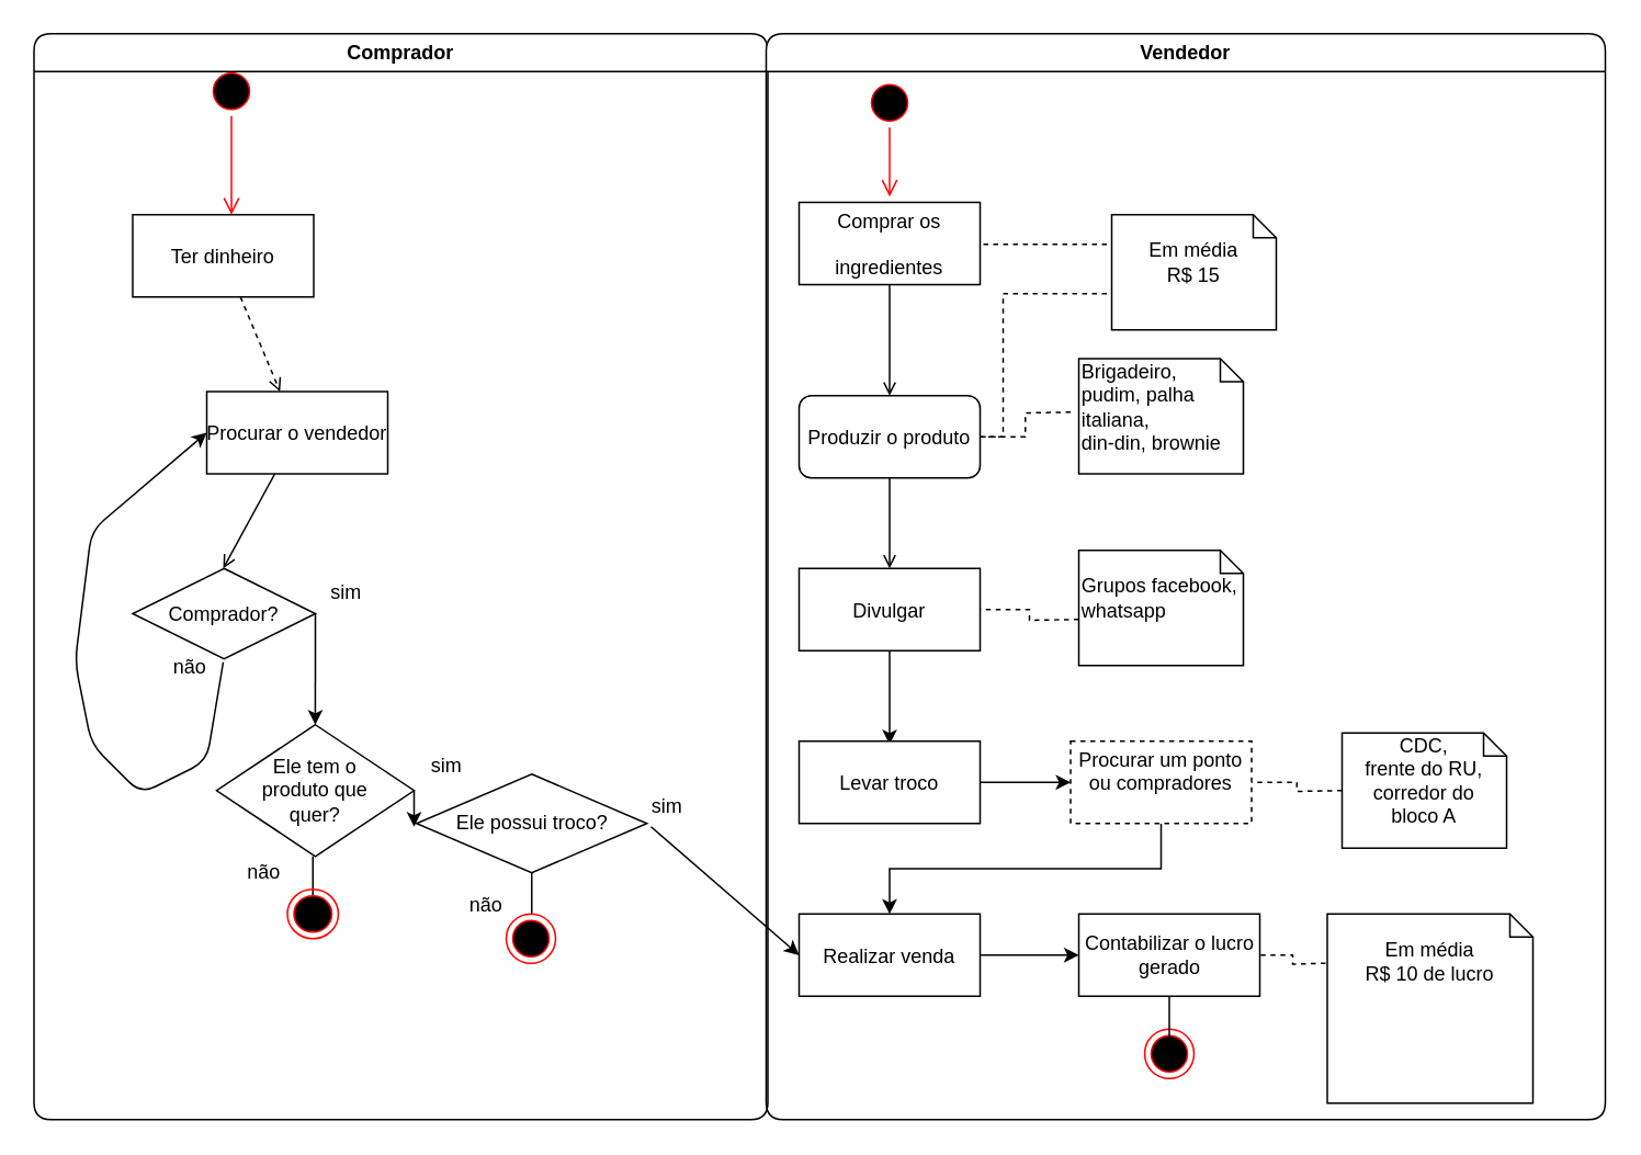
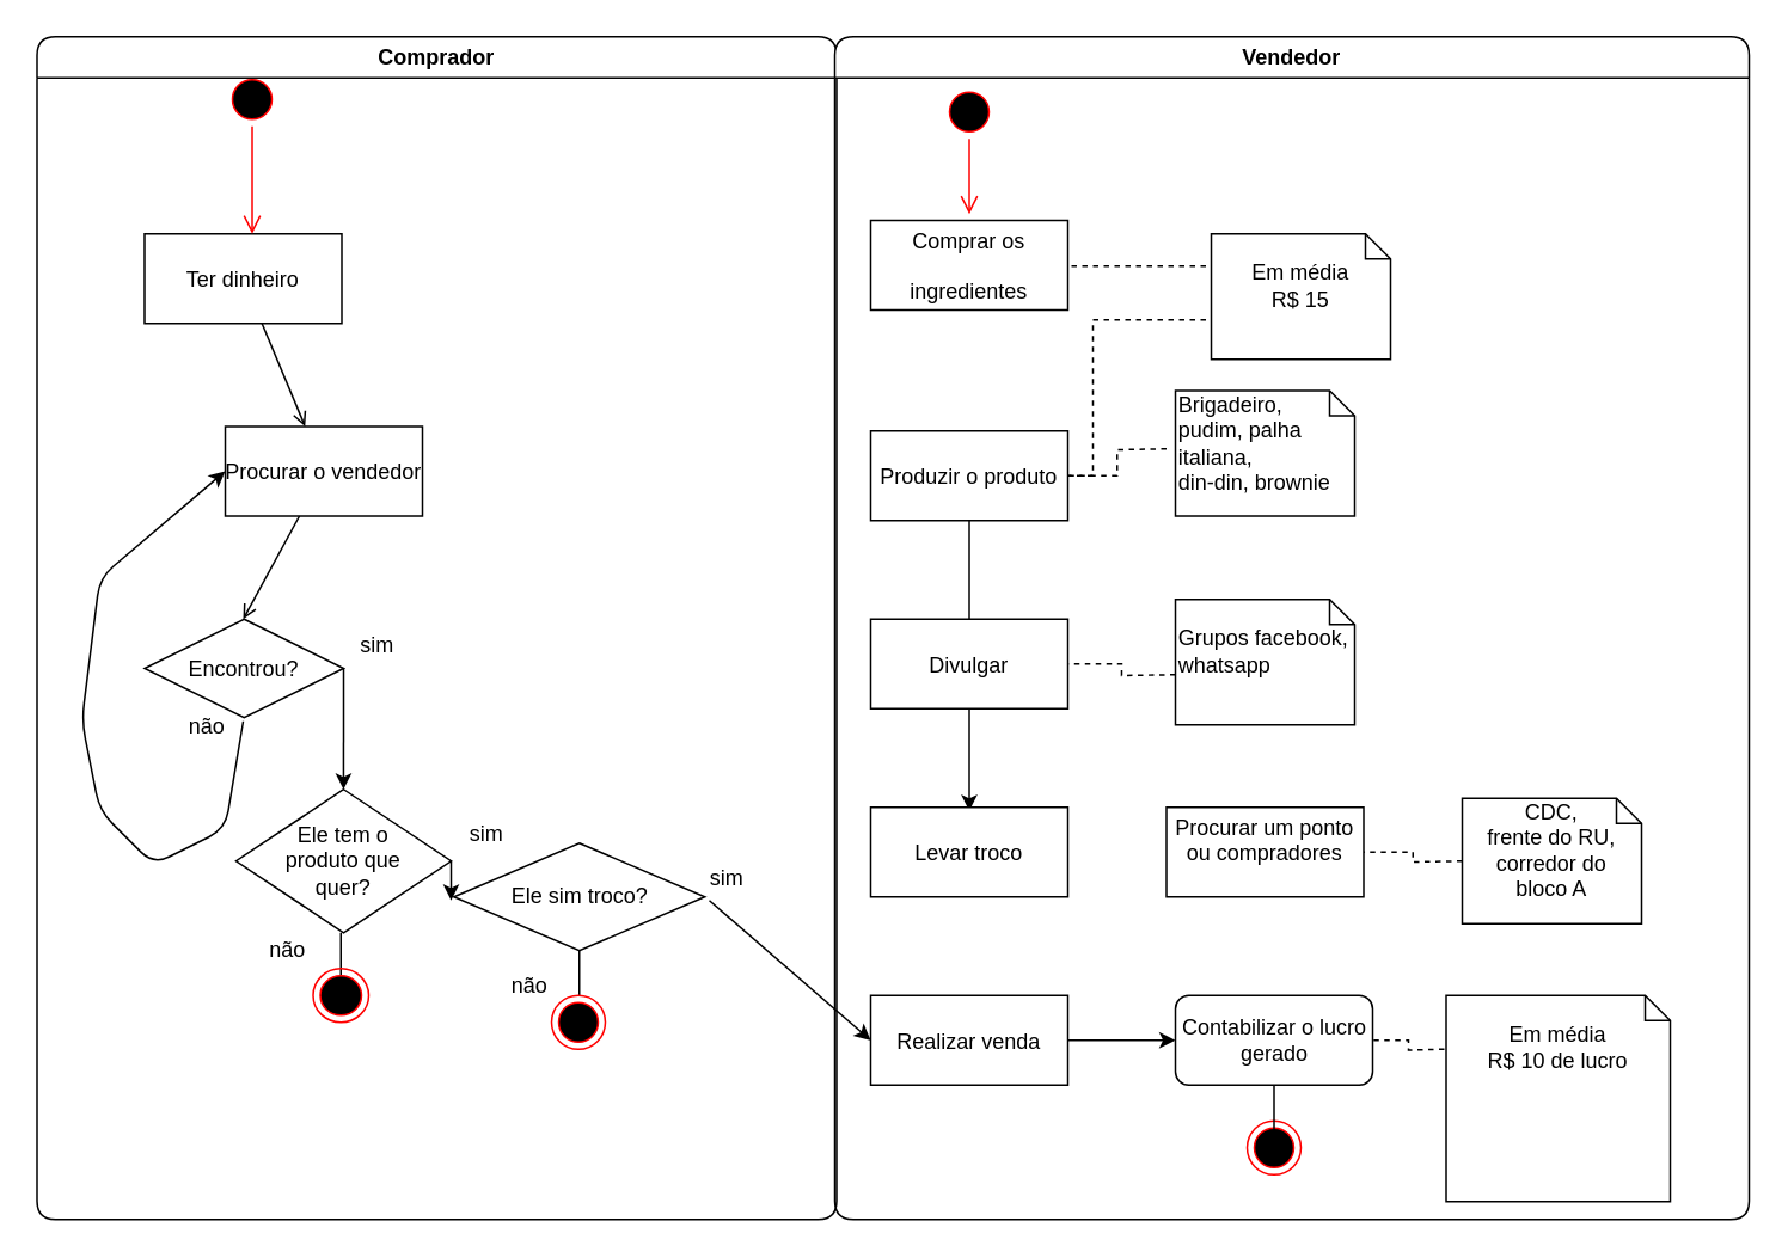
  <mxCell id="0" />
  <mxCell id="1" parent="0" />
  <mxCell id="2" value="Comprador" style="swimlane;whiteSpace=wrap;rounded=1;" parent="1" vertex="1"><mxGeometry x="20" y="20" width="446" height="660" as="geometry" /></mxCell>
  <mxCell id="3" value="Ter dinheiro" style="" parent="2" vertex="1"><mxGeometry x="60" y="110" width="110" height="50" as="geometry" /></mxCell>
  <mxCell id="4" value="Procurar o vendedor" style="" parent="2" vertex="1"><mxGeometry x="105" y="217.5" width="110" height="50" as="geometry" /></mxCell>
- <mxCell id="5" value="" style="endArrow=open;strokeColor=#000000;endFill=1;rounded=0;dashed=1;" parent="2" source="3" target="4" edge="1"><mxGeometry relative="1" as="geometry" /></mxCell>
+ <mxCell id="5" value="" style="endArrow=open;strokeColor=#000000;endFill=1;rounded=0" parent="2" source="3" target="4" edge="1"><mxGeometry relative="1" as="geometry" /></mxCell>
  <mxCell id="6" value="" style="endArrow=open;strokeColor=#000000;endFill=1;rounded=0" parent="2" source="4" edge="1"><mxGeometry relative="1" as="geometry"><mxPoint x="115" y="325" as="targetPoint" /></mxGeometry></mxCell>
- <mxCell id="7" value="Comprador?" style="rhombus;whiteSpace=wrap;html=1;" parent="2" vertex="1"><mxGeometry x="60" y="325" width="111" height="55" as="geometry" /></mxCell>
+ <mxCell id="7" value="Encontrou?" style="rhombus;whiteSpace=wrap;html=1;" parent="2" vertex="1"><mxGeometry x="60" y="325" width="111" height="55" as="geometry" /></mxCell>
  <mxCell id="8" value="&lt;div&gt;sim&lt;/div&gt;" style="text;html=1;strokeColor=none;fillColor=none;align=center;verticalAlign=middle;whiteSpace=wrap;rounded=0;" parent="2" vertex="1"><mxGeometry x="170" y="330" width="40" height="20" as="geometry" /></mxCell>
  <mxCell id="9" value="&lt;div&gt;não&lt;br&gt;&lt;/div&gt;" style="text;html=1;strokeColor=none;fillColor=none;align=center;verticalAlign=middle;whiteSpace=wrap;rounded=0;" parent="2" vertex="1"><mxGeometry x="75" y="375" width="40" height="20" as="geometry" /></mxCell>
  <mxCell id="10" value="" style="endArrow=classic;html=1;exitX=1;exitY=0.5;exitDx=0;exitDy=0;entryX=0.027;entryY=0;entryDx=0;entryDy=0;entryPerimeter=0;" parent="2" source="7" edge="1"><mxGeometry width="50" height="50" relative="1" as="geometry"><mxPoint x="170" y="365" as="sourcePoint" /><mxPoint x="170.97" y="420" as="targetPoint" /></mxGeometry></mxCell>
- <mxCell id="11" value="Ele possui troco?" style="rhombus;whiteSpace=wrap;html=1;" parent="2" vertex="1"><mxGeometry x="232.5" y="450" width="140" height="60" as="geometry" /></mxCell>
+ <mxCell id="11" value="Ele sim troco?" style="rhombus;whiteSpace=wrap;html=1;" parent="2" vertex="1"><mxGeometry x="232.5" y="450" width="140" height="60" as="geometry" /></mxCell>
  <mxCell id="12" value="sim" style="text;html=1;strokeColor=none;fillColor=none;align=center;verticalAlign=middle;whiteSpace=wrap;rounded=0;" parent="2" vertex="1"><mxGeometry x="365" y="460" width="40" height="20" as="geometry" /></mxCell>
  <mxCell id="13" value="&lt;div&gt;não&lt;br&gt;&lt;/div&gt;" style="text;html=1;strokeColor=none;fillColor=none;align=center;verticalAlign=middle;whiteSpace=wrap;rounded=0;" parent="2" vertex="1"><mxGeometry x="255" y="520" width="40" height="20" as="geometry" /></mxCell>
  <mxCell id="14" value="" style="endArrow=none;html=1;entryX=0.5;entryY=1;entryDx=0;entryDy=0;exitX=0.5;exitY=0;exitDx=0;exitDy=0;" parent="2" target="11" edge="1"><mxGeometry width="50" height="50" relative="1" as="geometry"><mxPoint x="302.5" y="535" as="sourcePoint" /><mxPoint x="165" y="492" as="targetPoint" /></mxGeometry></mxCell>
  <mxCell id="15" value="&lt;div&gt;Ele tem o &lt;br&gt;&lt;/div&gt;&lt;div&gt;produto que &lt;br&gt;&lt;/div&gt;&lt;div&gt;quer?&lt;/div&gt;" style="rhombus;whiteSpace=wrap;html=1;" parent="2" vertex="1"><mxGeometry x="111" y="420" width="120" height="80" as="geometry" /></mxCell>
  <mxCell id="16" value="sim" style="text;html=1;strokeColor=none;fillColor=none;align=center;verticalAlign=middle;whiteSpace=wrap;rounded=0;" parent="2" vertex="1"><mxGeometry x="231" y="435" width="40" height="20" as="geometry" /></mxCell>
  <mxCell id="17" value="" style="endArrow=classic;html=1;exitX=1;exitY=0.5;exitDx=0;exitDy=0;" parent="2" source="15" edge="1"><mxGeometry width="50" height="50" relative="1" as="geometry"><mxPoint x="217.5" y="454" as="sourcePoint" /><mxPoint x="231" y="482" as="targetPoint" /></mxGeometry></mxCell>
  <mxCell id="18" value="&lt;div&gt;não&lt;br&gt;&lt;/div&gt;" style="text;html=1;strokeColor=none;fillColor=none;align=center;verticalAlign=middle;whiteSpace=wrap;rounded=0;" parent="2" vertex="1"><mxGeometry x="120" y="500" width="40" height="20" as="geometry" /></mxCell>
  <mxCell id="19" value="" style="endArrow=none;html=1;entryX=0.5;entryY=1;entryDx=0;entryDy=0;exitX=0.5;exitY=0;exitDx=0;exitDy=0;" parent="2" edge="1"><mxGeometry width="50" height="50" relative="1" as="geometry"><mxPoint x="169.5" y="525" as="sourcePoint" /><mxPoint x="169.5" y="500" as="targetPoint" /></mxGeometry></mxCell>
  <mxCell id="20" value="" style="endArrow=classic;html=1;entryX=0;entryY=0.5;entryDx=0;entryDy=0;" parent="2" target="36" edge="1"><mxGeometry width="50" height="50" relative="1" as="geometry"><mxPoint x="375" y="482" as="sourcePoint" /><mxPoint x="435" y="495" as="targetPoint" /></mxGeometry></mxCell>
  <mxCell id="21" value="" style="endArrow=classic;html=1;entryX=0;entryY=0.5;entryDx=0;entryDy=0;jumpStyle=none;" parent="2" target="4" edge="1"><mxGeometry width="50" height="50" relative="1" as="geometry"><mxPoint x="115" y="382" as="sourcePoint" /><mxPoint x="35" y="251" as="targetPoint" /><Array as="points"><mxPoint x="105" y="442" /><mxPoint x="65" y="462" /><mxPoint x="35" y="432" /><mxPoint x="25" y="382" /><mxPoint x="35" y="302" /></Array></mxGeometry></mxCell>
  <mxCell id="22" value="" style="ellipse;html=1;shape=endState;fillColor=#000000;strokeColor=#ff0000;" parent="2" vertex="1"><mxGeometry x="154" y="520" width="31" height="30" as="geometry" /></mxCell>
  <mxCell id="23" value="" style="ellipse;html=1;shape=endState;fillColor=#000000;strokeColor=#ff0000;" parent="2" vertex="1"><mxGeometry x="287" y="535" width="30" height="30" as="geometry" /></mxCell>
  <mxCell id="24" value="" style="ellipse;html=1;shape=startState;fillColor=#000000;strokeColor=#ff0000;" parent="2" vertex="1"><mxGeometry x="105" y="20" width="30" height="30" as="geometry" /></mxCell>
  <mxCell id="25" value="" style="edgeStyle=orthogonalEdgeStyle;html=1;verticalAlign=bottom;endArrow=open;endSize=8;strokeColor=#ff0000;" parent="2" source="24" edge="1"><mxGeometry relative="1" as="geometry"><mxPoint x="120" y="110" as="targetPoint" /></mxGeometry></mxCell>
  <mxCell id="26" value="Vendedor" style="swimlane;whiteSpace=wrap;rounded=1;" parent="1" vertex="1"><mxGeometry x="465" y="20" width="510" height="660" as="geometry" /></mxCell>
  <mxCell id="27" value="Comprar os &#10;&#10;ingredientes" style="strokeColor=#000000;" parent="26" vertex="1"><mxGeometry x="20" y="102.5" width="110" height="50" as="geometry" /></mxCell>
- <mxCell id="28" value="Produzir o produto" style="rounded=1;" parent="26" vertex="1"><mxGeometry x="20" y="220" width="110" height="50" as="geometry" /></mxCell>
- <mxCell id="29" value="" style="endArrow=open;strokeColor=#000000;endFill=1;rounded=0" parent="26" source="27" target="28" edge="1"><mxGeometry relative="1" as="geometry" /></mxCell>
+ <mxCell id="28" value="Produzir o produto" style="" parent="26" vertex="1"><mxGeometry x="20" y="220" width="110" height="50" as="geometry" /></mxCell>
  <mxCell id="30" value="Divulgar" style="" parent="26" vertex="1"><mxGeometry x="20" y="325" width="110" height="50" as="geometry" /></mxCell>
- <mxCell id="31" value="" style="endArrow=open;strokeColor=#000000;endFill=1;rounded=0" parent="26" source="28" target="30" edge="1"><mxGeometry relative="1" as="geometry" /></mxCell>
+ <mxCell id="31" value="" style="endArrow=none;strokeColor=#000000;endFill=1;rounded=0;" parent="26" source="28" target="30" edge="1"><mxGeometry relative="1" as="geometry" /></mxCell>
  <mxCell id="32" value="" style="endArrow=classic;html=1;" parent="26" edge="1"><mxGeometry width="50" height="50" relative="1" as="geometry"><mxPoint x="75" y="375" as="sourcePoint" /><mxPoint x="75" y="432" as="targetPoint" /></mxGeometry></mxCell>
- <mxCell id="33" value="" style="edgeStyle=orthogonalEdgeStyle;rounded=0;orthogonalLoop=1;jettySize=auto;html=1;strokeColor=#000000;exitX=0.5;exitY=1;exitDx=0;exitDy=0;" parent="26" source="42" target="36" edge="1"><mxGeometry relative="1" as="geometry" /></mxCell>
- <mxCell id="34" value="" style="edgeStyle=orthogonalEdgeStyle;rounded=0;orthogonalLoop=1;jettySize=auto;html=1;strokeColor=#000000;" parent="26" source="35" target="42" edge="1"><mxGeometry relative="1" as="geometry" /></mxCell>
  <mxCell id="35" value="Levar troco" style="" parent="26" vertex="1"><mxGeometry x="20" y="430" width="110" height="50" as="geometry" /></mxCell>
  <mxCell id="36" value="Realizar venda" style="" parent="26" vertex="1"><mxGeometry x="20" y="535" width="110" height="50" as="geometry" /></mxCell>
  <mxCell id="37" value="" style="endArrow=classic;html=1;exitX=1;exitY=0.5;exitDx=0;exitDy=0;" parent="26" source="36" edge="1"><mxGeometry width="50" height="50" relative="1" as="geometry"><mxPoint x="130" y="585" as="sourcePoint" /><mxPoint x="190" y="560" as="targetPoint" /></mxGeometry></mxCell>
- <mxCell id="38" value="Contabilizar o lucro&lt;br&gt;gerado&lt;br&gt;" style="html=1;" parent="26" vertex="1"><mxGeometry x="190" y="535" width="110" height="50" as="geometry" /></mxCell>
+ <mxCell id="38" value="Contabilizar o lucro&lt;br&gt;gerado&lt;br&gt;" style="html=1;rounded=1;" parent="26" vertex="1"><mxGeometry x="190" y="535" width="110" height="50" as="geometry" /></mxCell>
  <mxCell id="39" value="" style="edgeStyle=orthogonalEdgeStyle;rounded=0;orthogonalLoop=1;jettySize=auto;html=1;endArrow=none;endFill=0;dashed=1;" parent="26" target="27" edge="1"><mxGeometry relative="1" as="geometry"><mxPoint x="213" y="158" as="sourcePoint" /><Array as="points"><mxPoint x="213" y="158" /><mxPoint x="213" y="128" /></Array></mxGeometry></mxCell>
  <mxCell id="40" value="" style="edgeStyle=orthogonalEdgeStyle;rounded=0;orthogonalLoop=1;jettySize=auto;html=1;entryX=1;entryY=0.5;entryDx=0;entryDy=0;endArrow=none;endFill=0;dashed=1;" parent="26" target="28" edge="1"><mxGeometry relative="1" as="geometry"><mxPoint x="247.5" y="268" as="targetPoint" /><mxPoint x="214" y="163" as="sourcePoint" /><Array as="points"><mxPoint x="214" y="163" /><mxPoint x="214" y="158" /><mxPoint x="144" y="158" /><mxPoint x="144" y="245" /></Array></mxGeometry></mxCell>
  <mxCell id="41" value="" style="edgeStyle=orthogonalEdgeStyle;rounded=0;orthogonalLoop=1;jettySize=auto;html=1;endArrow=none;endFill=0;dashed=1;" parent="26" target="30" edge="1"><mxGeometry relative="1" as="geometry"><mxPoint x="190" y="356" as="sourcePoint" /></mxGeometry></mxCell>
- <mxCell id="42" value="Procurar um ponto&#10;ou compradores&#10;" style="dashed=1;" parent="26" vertex="1"><mxGeometry x="185" y="430" width="110" height="50" as="geometry" /></mxCell>
+ <mxCell id="42" value="Procurar um ponto&#10;ou compradores&#10;" style="" parent="26" vertex="1"><mxGeometry x="185" y="430" width="110" height="50" as="geometry" /></mxCell>
  <mxCell id="43" value="" style="edgeStyle=orthogonalEdgeStyle;rounded=0;orthogonalLoop=1;jettySize=auto;html=1;strokeColor=#000000;endArrow=none;endFill=0;dashed=1;" parent="26" target="38" edge="1"><mxGeometry relative="1" as="geometry"><mxPoint x="340" y="565" as="sourcePoint" /></mxGeometry></mxCell>
  <mxCell id="44" value="" style="edgeStyle=orthogonalEdgeStyle;rounded=0;orthogonalLoop=1;jettySize=auto;html=1;dashed=1;endArrow=none;endFill=0;" edge="1" parent="26" target="28"><mxGeometry relative="1" as="geometry"><mxPoint x="185" y="230" as="sourcePoint" /></mxGeometry></mxCell>
  <mxCell id="45" value="" style="edgeStyle=orthogonalEdgeStyle;rounded=0;orthogonalLoop=1;jettySize=auto;html=1;strokeColor=#000000;endArrow=none;endFill=0;dashed=1;" parent="26" target="42" edge="1"><mxGeometry relative="1" as="geometry"><mxPoint x="350" y="460" as="sourcePoint" /></mxGeometry></mxCell>
  <mxCell id="46" value="" style="ellipse;html=1;shape=startState;fillColor=#000000;strokeColor=#ff0000;" parent="26" vertex="1"><mxGeometry x="60" y="27" width="30" height="30" as="geometry" /></mxCell>
  <mxCell id="47" value="" style="edgeStyle=orthogonalEdgeStyle;html=1;verticalAlign=bottom;endArrow=open;endSize=8;strokeColor=#ff0000;" parent="26" source="46" edge="1"><mxGeometry relative="1" as="geometry"><mxPoint x="75" y="99" as="targetPoint" /></mxGeometry></mxCell>
  <mxCell id="48" value="" style="ellipse;html=1;shape=endState;fillColor=#000000;strokeColor=#ff0000;" parent="26" vertex="1"><mxGeometry x="230" y="605" width="30" height="30" as="geometry" /></mxCell>
  <mxCell id="49" value="" style="endArrow=none;html=1;" parent="26" edge="1"><mxGeometry width="50" height="50" relative="1" as="geometry"><mxPoint x="245" y="612" as="sourcePoint" /><mxPoint x="245" y="585" as="targetPoint" /></mxGeometry></mxCell>
  <mxCell id="50" value="&lt;div align=&quot;center&quot;&gt;&lt;br&gt;&lt;/div&gt;&lt;div align=&quot;center&quot;&gt;Em média&lt;/div&gt;&lt;div align=&quot;center&quot;&gt;R$ 15&lt;br&gt;&lt;/div&gt;" style="shape=note;whiteSpace=wrap;html=1;size=14;verticalAlign=top;align=center;spacingTop=-6;" vertex="1" parent="26"><mxGeometry x="210" y="110" width="100" height="70" as="geometry" /></mxCell>
  <mxCell id="51" value="&lt;div&gt;Brigadeiro,&lt;/div&gt;&lt;div&gt;pudim, palha italiana,&lt;/div&gt;&lt;div&gt;din-din, brownie&lt;br&gt;&lt;/div&gt;" style="shape=note;whiteSpace=wrap;html=1;size=14;verticalAlign=top;align=left;spacingTop=-6;" vertex="1" parent="26"><mxGeometry x="190" y="197.5" width="100" height="70" as="geometry" /></mxCell>
  <mxCell id="52" value="&lt;div&gt;&lt;br&gt;&lt;/div&gt;&lt;div&gt;Grupos facebook,&lt;/div&gt;&lt;div&gt;whatsapp&lt;br&gt;&lt;/div&gt;" style="shape=note;whiteSpace=wrap;html=1;size=14;verticalAlign=top;align=left;spacingTop=-6;" vertex="1" parent="26"><mxGeometry x="190" y="314" width="100" height="70" as="geometry" /></mxCell>
  <mxCell id="53" value="&lt;div align=&quot;center&quot;&gt;CDC, &lt;br&gt;&lt;/div&gt;&lt;div align=&quot;center&quot;&gt;frente do RU,&lt;/div&gt;&lt;div align=&quot;center&quot;&gt;corredor do&lt;br&gt;&lt;/div&gt;&lt;div align=&quot;center&quot;&gt; bloco A&lt;br&gt;&lt;/div&gt;" style="shape=note;whiteSpace=wrap;html=1;size=14;verticalAlign=top;align=center;spacingTop=-6;" vertex="1" parent="26"><mxGeometry x="350" y="425" width="100" height="70" as="geometry" /></mxCell>
  <mxCell id="54" value="&lt;div align=&quot;center&quot;&gt;&lt;br&gt;&lt;/div&gt;&lt;div align=&quot;center&quot;&gt;Em média&lt;/div&gt;&lt;div align=&quot;center&quot;&gt;R$ 10 de lucro&lt;br&gt;&lt;/div&gt;" style="shape=note;whiteSpace=wrap;html=1;size=14;verticalAlign=top;align=center;spacingTop=-6;" vertex="1" parent="26"><mxGeometry x="341" y="535" width="125" height="115" as="geometry" /></mxCell>
